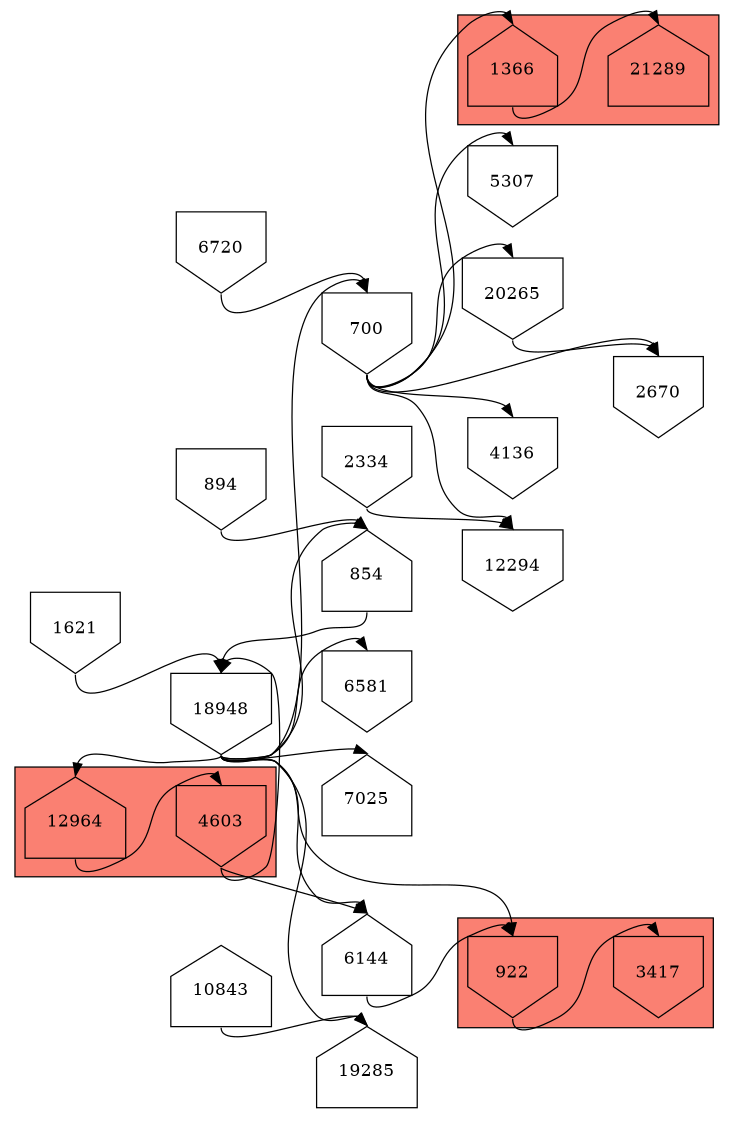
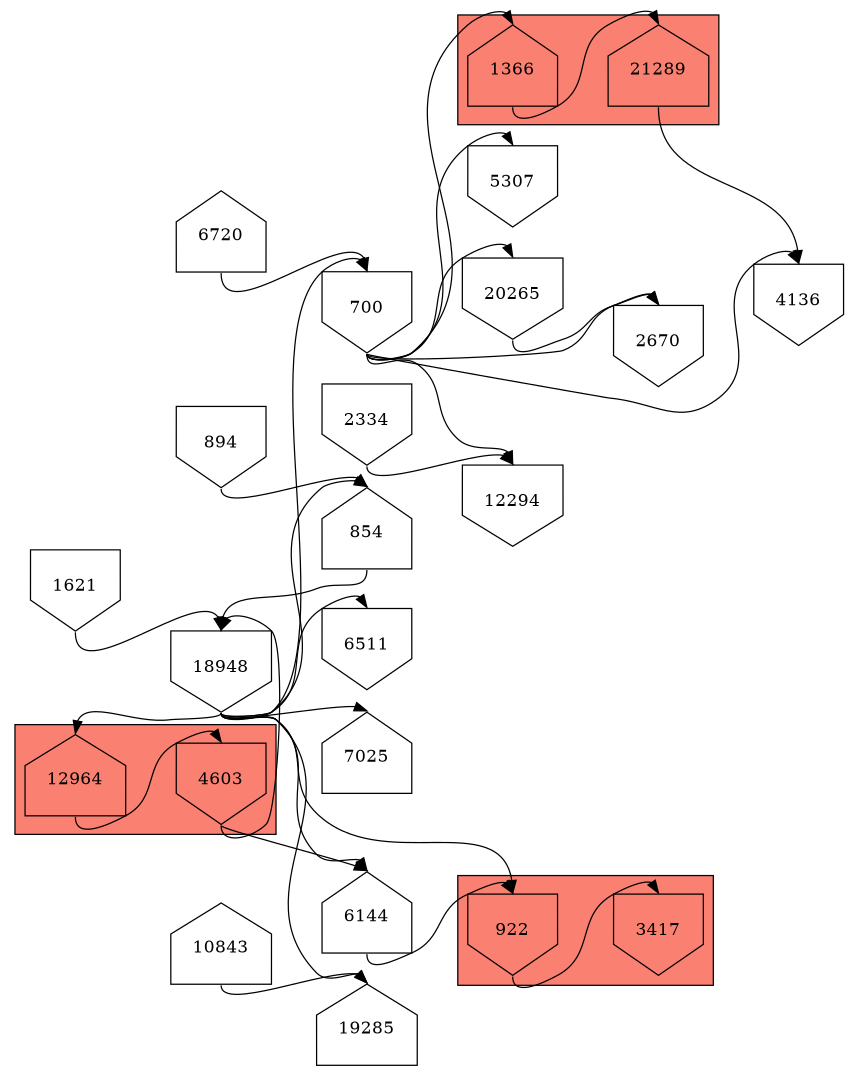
  digraph {
    rankdir=LR
    node [shape=invhouse]
    edge [headport=n tailport=s]
    12964 [height=1 shape=house width=1]
    4603 [height=1 width=1]
    922 [height=1 width=1]
    3417 [height=1 width=1]
    1366 [height=1 shape=house width=1]
    21289 [height=1 shape=house width=1]
    6144 [height=1 shape=house width=1]
    18948 [height=1 width=1]
    4136 [height=1 width=1]
    700 [height=1 width=1]
    854 [height=1 shape=house width=1]
-   6581 [height=1 width=1]
+   6581 [height=1 width=1 label=6511]
    n13 [height=1 label=7025 shape=house width=1]
    19285 [height=1 shape=house width=1]
    5307 [height=1 width=1]
    n16 [height=1 label=2670 width=1]
    20265 [height=1 width=1]
    12294 [height=1 width=1]
    2334 [height=1 width=1]
-   6720 [height=1 width=1]
+   6720 [height=1 shape=house width=1]
    894 [height=1 width=1]
    10843 [height=1 shape=house width=1]
    1621 [height=1 width=1]
    subgraph cluster_1 {
      fillcolor=salmon
      style=filled
      12964
      4603
    }
    subgraph cluster_2 {
      fillcolor=salmon
      style=filled
      922
      3417
    }
    subgraph cluster_3 {
      fillcolor=salmon
      style=filled
      1366
      21289
    }
    12964 -> 4603
    4603 -> 6144
    4603 -> 18948
    922 -> 3417
    1366 -> 21289
+   21289 -> 4136
    6144 -> 922
    18948 -> 12964
    18948 -> 922
    18948 -> 6144
    18948 -> 700
    18948 -> 854
    18948 -> 6581
    18948 -> n13
    18948 -> 19285
    700 -> 1366
    700 -> 4136
    700 -> 5307
    700 -> n16
    700 -> 20265
    700 -> 12294
    854 -> 18948
    20265 -> n16
    2334 -> 12294
    6720 -> 700
    894 -> 854
    10843 -> 19285
    1621 -> 18948
  }
